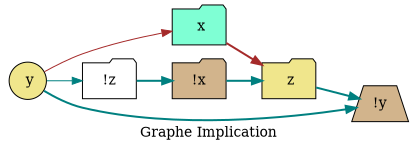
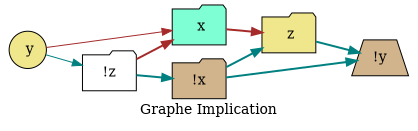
  digraph {
    label="Graphe Implication"
    rankdir=LR
    node [fillcolor=khaki shape=folder style=filled]
    edge [color=teal style=bold]
    " y" [shape=circle]
    " x" [fillcolor=aquamarine]
    "!z" [fillcolor=white]
    " z"
    "!x" [fillcolor=tan]
    "!y" [fillcolor=tan shape=trapezium]
    " y" -> " x" [color=brown style=solid]
    " y" -> "!z" [style=solid]
    " x" -> " z" [color=brown]
+   "!z" -> " x" [color=brown]
    "!z" -> "!x"
    " z" -> "!y"
    "!x" -> " z"
-   " y" -> "!y"
+   "!x" -> "!y"
  }
